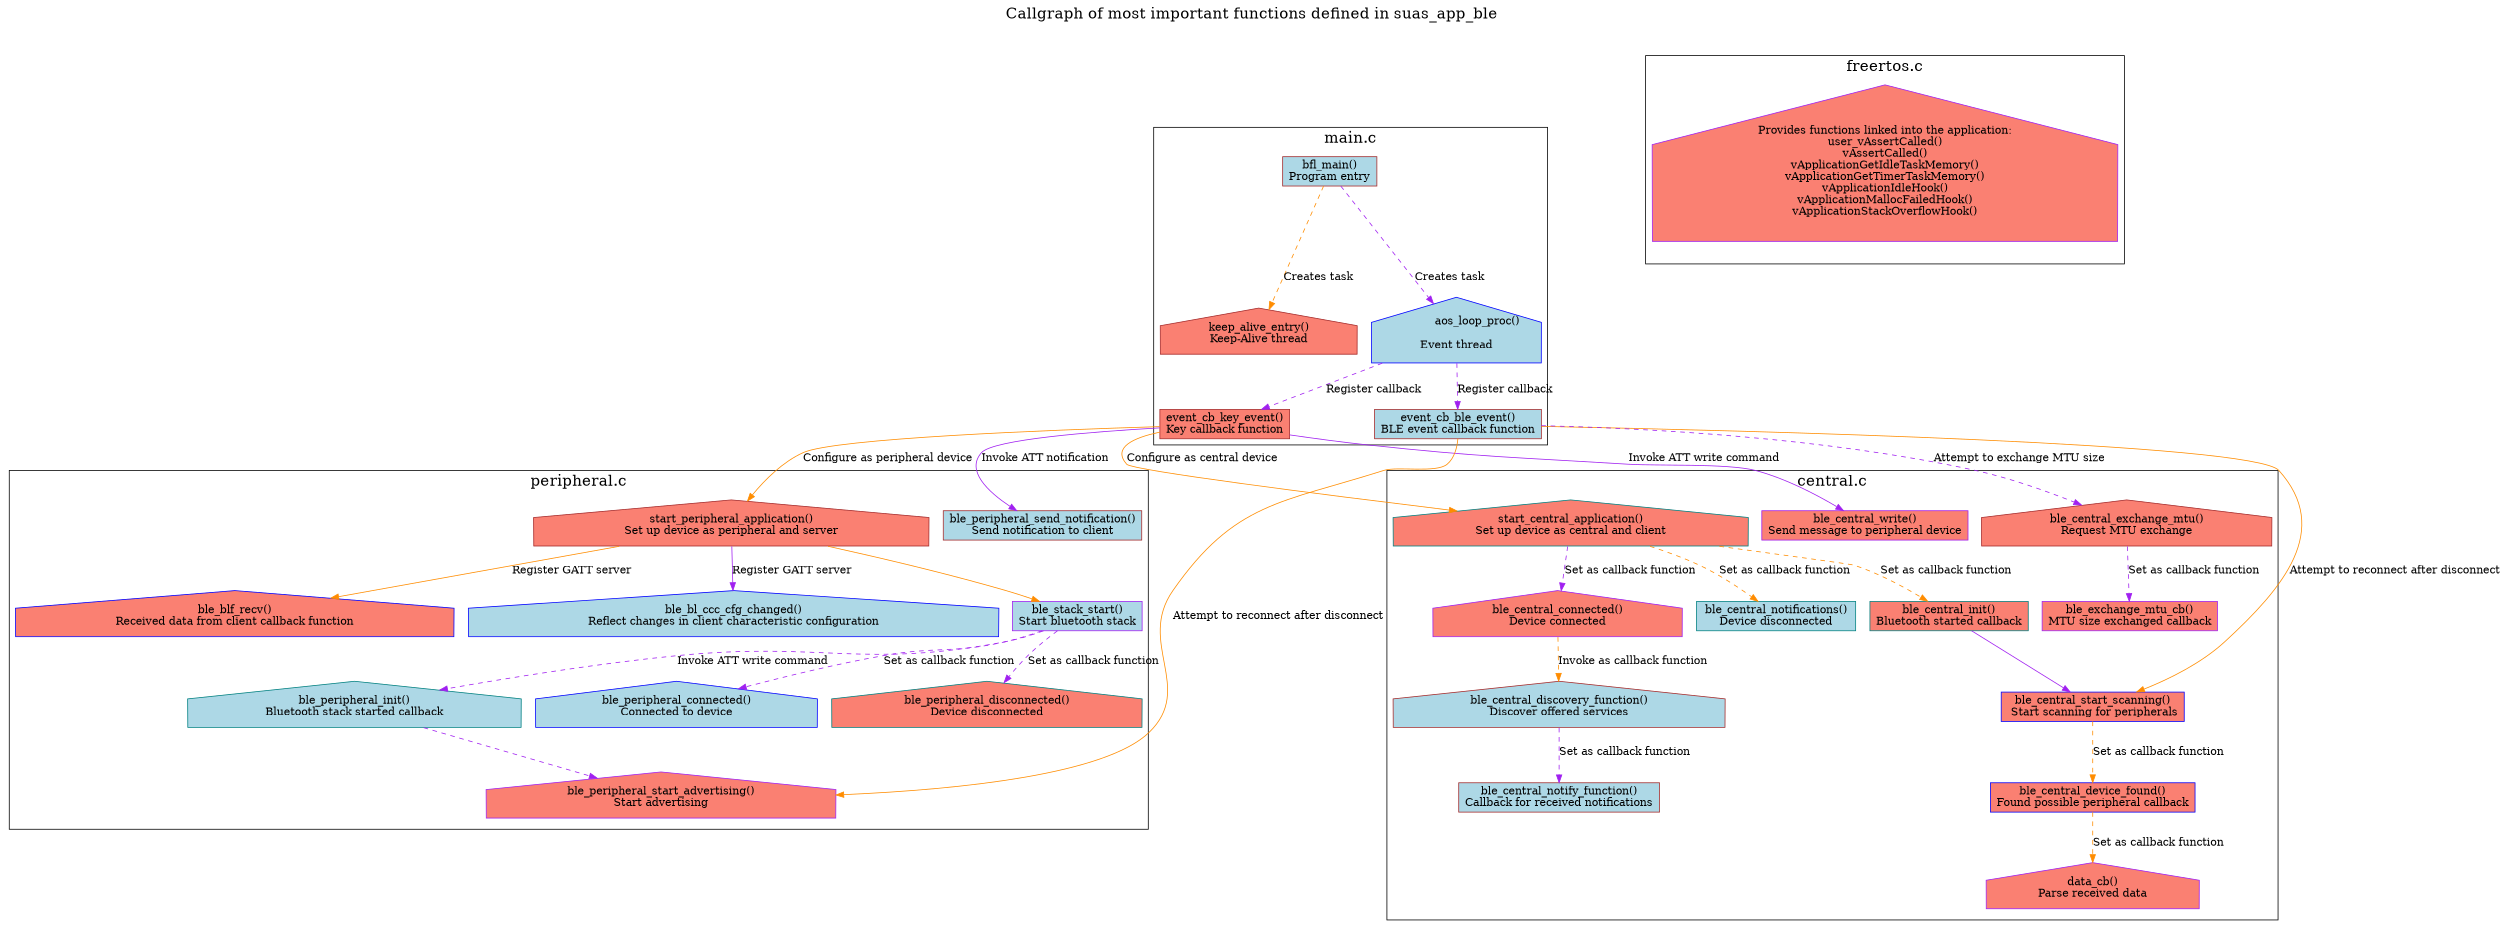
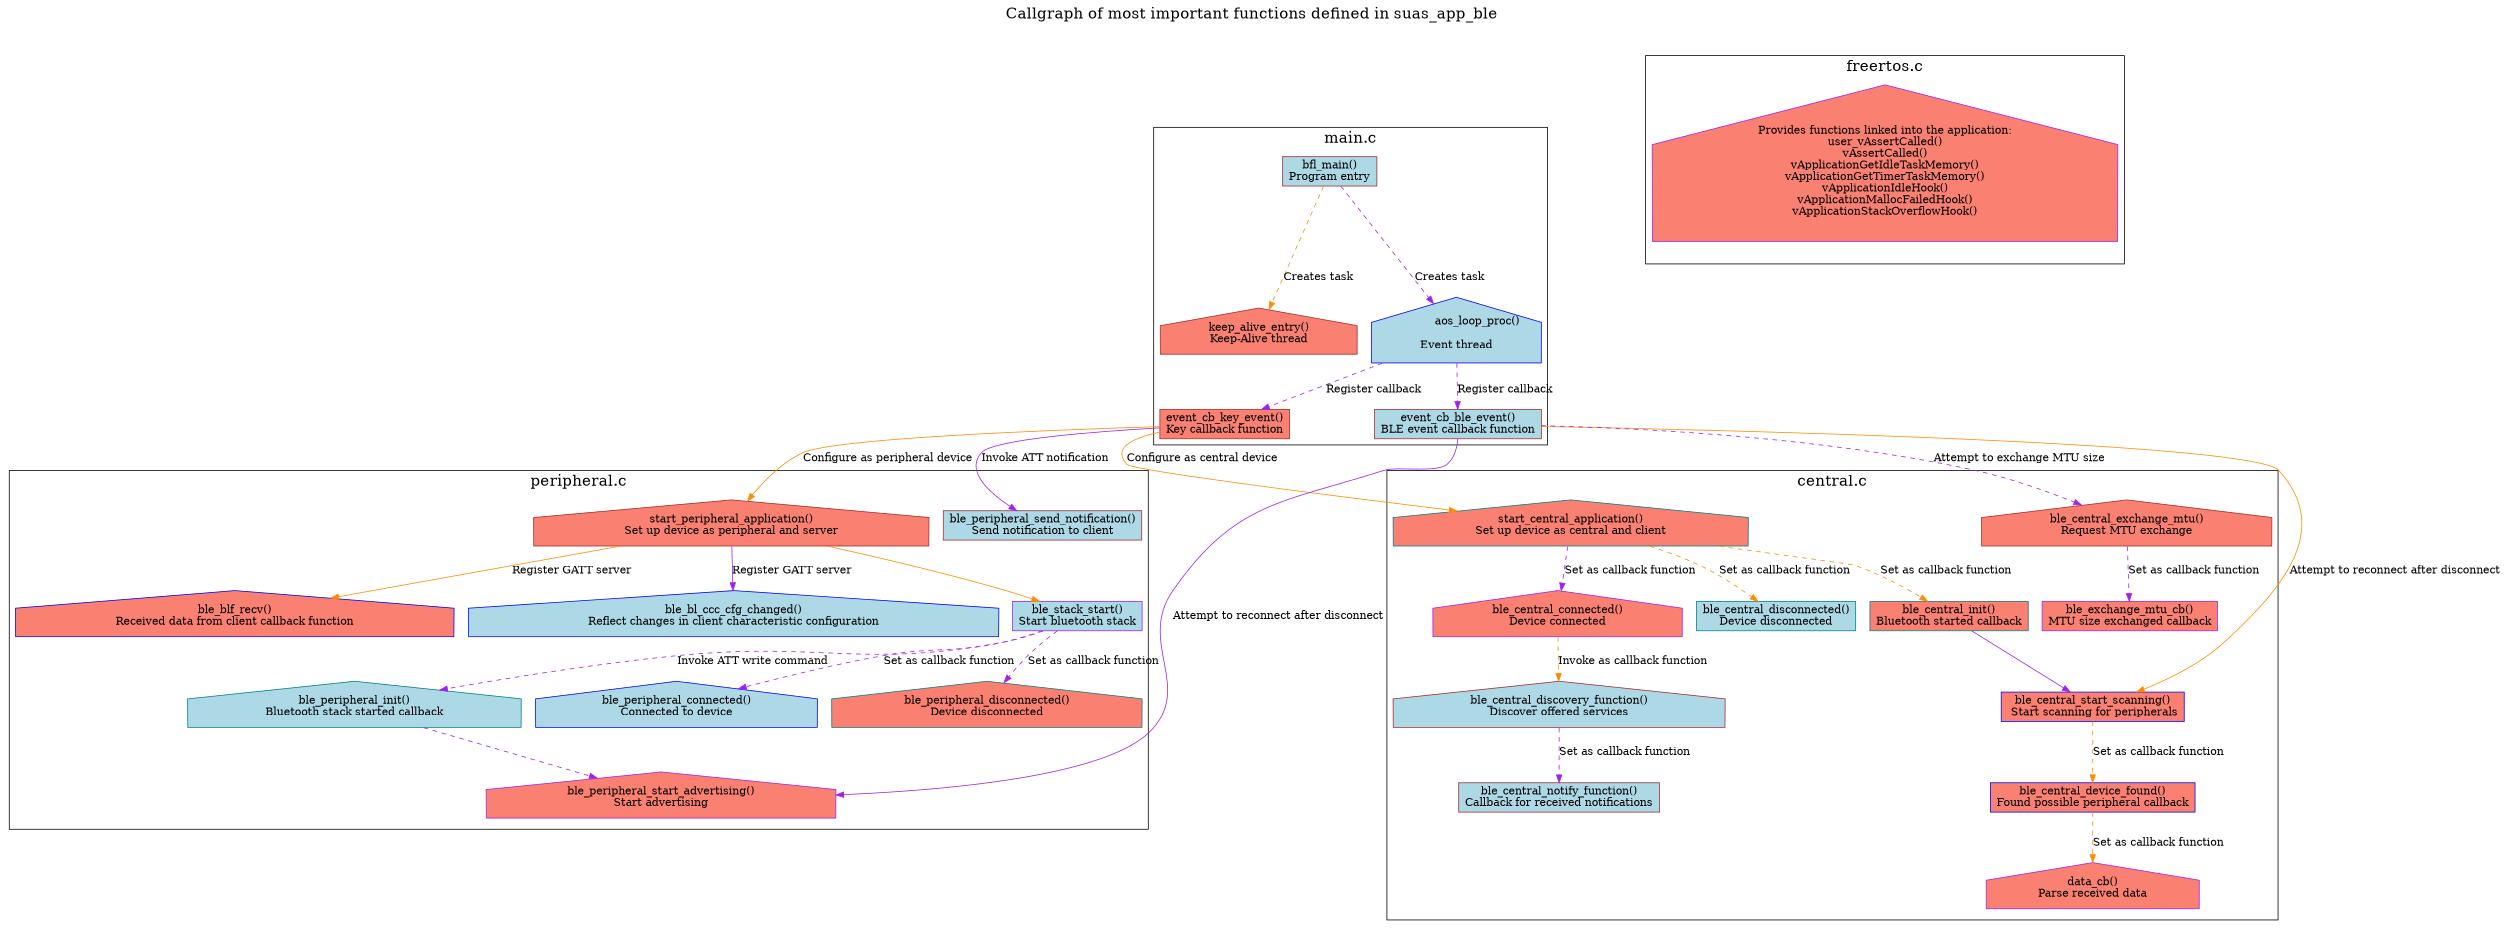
  digraph {
    fontsize=20
    label="Callgraph of most important functions defined in suas_app_ble"
    labelloc=t
    node [color=brown fillcolor=salmon shape=house style=filled]
    edge [color=purple style=dashed]
    n1 [fillcolor=lightblue label="bfl_main()\nProgram entry" shape=box]
    n2 [label="keep_alive_entry()\nKeep-Alive thread"]
    n3 [color=blue fillcolor=lightblue label="aos_loop_proc()\r\nEvent thread"]
    n4 [label="event_cb_key_event()\nKey callback function" shape=box]
    n5 [fillcolor=lightblue label="event_cb_ble_event()\nBLE event callback function" shape=box]
-   n6 [color=purple label="ble_central_write()\nSend message to peripheral device" shape=box]
    n7 [fillcolor=lightblue label="ble_central_notify_function()\nCallback for received notifications" shape=box]
    n8 [fillcolor=lightblue label="ble_central_discovery_function()\nDiscover offered services"]
    n9 [color=purple label="ble_central_connected()\nDevice connected"]
-   n10 [color=teal fillcolor=lightblue label="ble_central_notifications()\nDevice disconnected" shape=box]
+   n10 [color=teal fillcolor=lightblue label="ble_central_disconnected()\nDevice disconnected" shape=box]
    n11 [color=purple label="data_cb()\nParse received data"]
    n12 [color=blue label="ble_central_device_found()\nFound possible peripheral callback" shape=box]
    n13 [color=blue label="ble_central_start_scanning()\n Start scanning for peripherals" shape=box]
    n14 [color=teal label="ble_central_init()\nBluetooth started callback" shape=box]
    n15 [color=teal label="start_central_application()\nSet up device as central and client"]
    n16 [color=purple label="ble_exchange_mtu_cb()\nMTU size exchanged callback" shape=box]
    n17 [label="ble_central_exchange_mtu()\nRequest MTU exchange"]
    n18 [fillcolor=lightblue label="ble_peripheral_send_notification()\nSend notification to client" shape=box]
    n19 [color=blue label="ble_blf_recv()\nReceived data from client callback function"]
    n20 [color=blue fillcolor=lightblue label="ble_bl_ccc_cfg_changed()\nReflect changes in client characteristic configuration"]
    n21 [color=purple label="ble_peripheral_start_advertising()\nStart advertising"]
    n22 [color=teal fillcolor=lightblue label="ble_peripheral_init()\nBluetooth stack started callback"]
    n23 [color=blue fillcolor=lightblue label="ble_peripheral_connected()\nConnected to device"]
    n24 [color=teal label="ble_peripheral_disconnected()\nDevice disconnected"]
    n25 [color=purple fillcolor=lightblue label="ble_stack_start()\nStart bluetooth stack" shape=box]
    n26 [label="start_peripheral_application()\nSet up device as peripheral and server"]
    "Provides functions linked into the application:\nuser_vAssertCalled()\nvAssertCalled()\nvApplicationGetIdleTaskMemory()\nvApplicationGetTimerTaskMemory()\nvApplicationIdleHook()\nvApplicationMallocFailedHook()\nvApplicationStackOverflowHook()" [color=purple labeljust=l]
    subgraph cluster_1 {
      label="main.c"
      n1
      n2
      n3
      n4
      n5
    }
    subgraph cluster_2 {
      label="central.c"
-     n6
      n7
      n8
      n9
      n10
      n11
      n12
      n13
      n14
      n15
      n16
      n17
    }
    subgraph cluster_3 {
      label="peripheral.c"
      n18
      n19
      n20
      n21
      n22
      n23
      n24
      n25
      n26
    }
    subgraph cluster_4 {
      label="freertos.c"
      "Provides functions linked into the application:\nuser_vAssertCalled()\nvAssertCalled()\nvApplicationGetIdleTaskMemory()\nvApplicationGetTimerTaskMemory()\nvApplicationIdleHook()\nvApplicationMallocFailedHook()\nvApplicationStackOverflowHook()"
    }
    n1 -> n2 [color=darkorange label="Creates task"]
    n1 -> n3 [label="Creates task"]
    n3 -> n4 [label="Register callback"]
    n3 -> n5 [label="Register callback"]
-   n4 -> n6 [label="Invoke ATT write command" style=""]
    n4 -> n15 [color=darkorange label="Configure as central device" style=""]
    n4 -> n18 [label="Invoke ATT notification" style=""]
    n4 -> n26 [color=darkorange label="Configure as peripheral device" style=""]
    n5 -> n13 [color=darkorange label="Attempt to reconnect after disconnect" style=""]
    n5 -> n17 [label="Attempt to exchange MTU size"]
-   n5 -> n21 [color=darkorange label="Attempt to reconnect after disconnect" style=""]
+   n5 -> n21 [label="Attempt to reconnect after disconnect" style=""]
    n8 -> n7 [label="Set as callback function"]
    n9 -> n8 [color=darkorange label="Invoke as callback function"]
    n12 -> n11 [color=darkorange label="Set as callback function"]
    n13 -> n12 [color=darkorange label="Set as callback function"]
    n14 -> n13 [style=""]
    n15 -> n9 [label="Set as callback function"]
    n15 -> n10 [color=darkorange label="Set as callback function"]
    n15 -> n14 [color=darkorange label="Set as callback function"]
    n17 -> n16 [label="Set as callback function"]
    n22 -> n21
    n25 -> n22 [label="Invoke ATT write command"]
    n25 -> n23 [label="Set as callback function"]
    n25 -> n24 [label="Set as callback function"]
    n26 -> n19 [color=darkorange label="Register GATT server" style=""]
    n26 -> n20 [label="Register GATT server" style=""]
    n26 -> n25 [color=darkorange style=""]
  }
